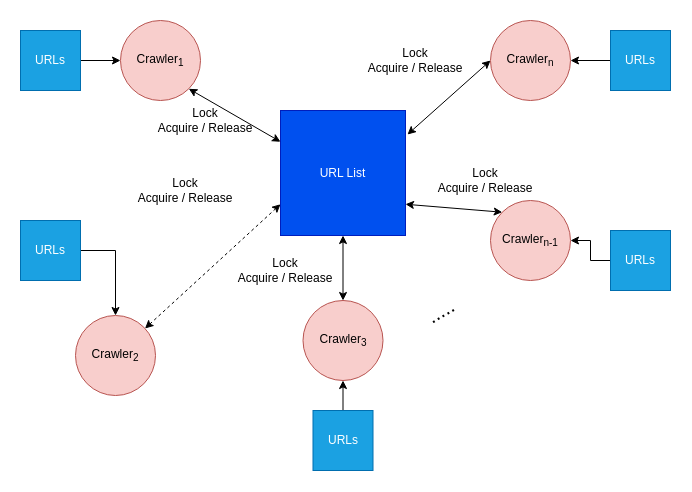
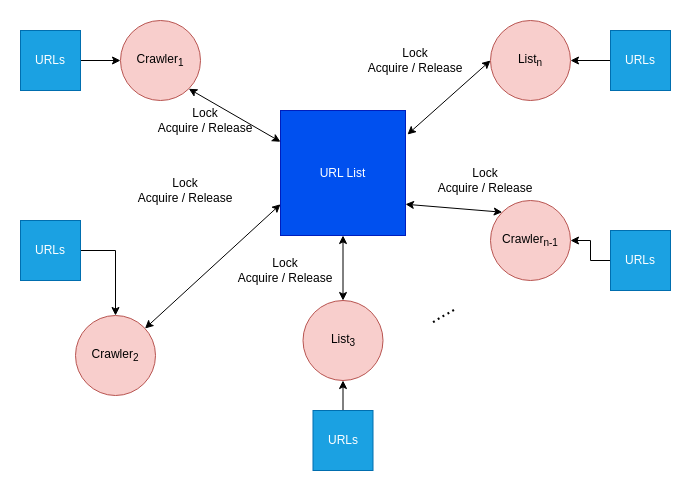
  <mxCell id="0" />
  <mxCell id="1" parent="0" />
  <mxCell id="2" value="URL List" style="whiteSpace=wrap;html=1;aspect=fixed;fillColor=#0050ef;strokeColor=#001DBC;fontColor=#ffffff;" vertex="1" parent="1"><mxGeometry x="280" y="110" width="125" height="125" as="geometry" /></mxCell>
  <mxCell id="3" value="Crawler&lt;sub&gt;2&lt;/sub&gt;" style="ellipse;whiteSpace=wrap;html=1;aspect=fixed;fillColor=#f8cecc;strokeColor=#b85450;" vertex="1" parent="1"><mxGeometry x="75" y="315" width="80" height="80" as="geometry" /></mxCell>
- <mxCell id="4" value="Crawler&lt;sub&gt;3&lt;/sub&gt;" style="ellipse;whiteSpace=wrap;html=1;aspect=fixed;fillColor=#f8cecc;strokeColor=#b85450;" vertex="1" parent="1"><mxGeometry x="302.5" y="300" width="80" height="80" as="geometry" /></mxCell>
+ <mxCell id="4" value="List&lt;sub&gt;3&lt;/sub&gt;" style="ellipse;whiteSpace=wrap;html=1;aspect=fixed;fillColor=#f8cecc;strokeColor=#b85450;" vertex="1" parent="1"><mxGeometry x="302.5" y="300" width="80" height="80" as="geometry" /></mxCell>
  <mxCell id="5" value="Crawler&lt;sub&gt;n-1&lt;/sub&gt;" style="ellipse;whiteSpace=wrap;html=1;aspect=fixed;fillColor=#f8cecc;strokeColor=#b85450;" vertex="1" parent="1"><mxGeometry x="490" y="200" width="80" height="80" as="geometry" /></mxCell>
- <mxCell id="6" value="Crawler&lt;sub&gt;n&lt;/sub&gt;" style="ellipse;whiteSpace=wrap;html=1;aspect=fixed;fillColor=#f8cecc;strokeColor=#b85450;" vertex="1" parent="1"><mxGeometry x="490" y="20" width="80" height="80" as="geometry" /></mxCell>
+ <mxCell id="6" value="List&lt;sub&gt;n&lt;/sub&gt;" style="ellipse;whiteSpace=wrap;html=1;aspect=fixed;fillColor=#f8cecc;strokeColor=#b85450;" vertex="1" parent="1"><mxGeometry x="490" y="20" width="80" height="80" as="geometry" /></mxCell>
  <mxCell id="7" value="Crawler&lt;sub&gt;1&lt;/sub&gt;" style="ellipse;whiteSpace=wrap;html=1;aspect=fixed;fillColor=#f8cecc;strokeColor=#b85450;" vertex="1" parent="1"><mxGeometry x="120" y="20" width="80" height="80" as="geometry" /></mxCell>
  <mxCell id="8" value="&lt;font style=&quot;font-size: 20px&quot;&gt;.....&lt;/font&gt;" style="text;html=1;strokeColor=none;fillColor=none;align=center;verticalAlign=middle;whiteSpace=wrap;rounded=0;rotation=-30;" vertex="1" parent="1"><mxGeometry x="420" y="300" width="40" height="20" as="geometry" /></mxCell>
  <mxCell id="9" value="" style="endArrow=classic;startArrow=classic;html=1;entryX=1;entryY=1;entryDx=0;entryDy=0;exitX=0;exitY=0.25;exitDx=0;exitDy=0;" edge="1" parent="1" source="2" target="7"><mxGeometry width="50" height="50" relative="1" as="geometry"><mxPoint x="320" y="160" as="sourcePoint" /><mxPoint x="370" y="110" as="targetPoint" /></mxGeometry></mxCell>
  <mxCell id="10" style="edgeStyle=orthogonalEdgeStyle;rounded=0;orthogonalLoop=1;jettySize=auto;html=1;exitX=1;exitY=0.5;exitDx=0;exitDy=0;entryX=0;entryY=0.5;entryDx=0;entryDy=0;" edge="1" parent="1" source="11" target="7"><mxGeometry relative="1" as="geometry" /></mxCell>
  <mxCell id="11" value="URLs" style="whiteSpace=wrap;html=1;aspect=fixed;fillColor=#1ba1e2;strokeColor=#006EAF;fontColor=#ffffff;" vertex="1" parent="1"><mxGeometry x="20" y="30" width="60" height="60" as="geometry" /></mxCell>
  <mxCell id="12" style="edgeStyle=orthogonalEdgeStyle;rounded=0;orthogonalLoop=1;jettySize=auto;html=1;exitX=1;exitY=0.5;exitDx=0;exitDy=0;" edge="1" parent="1" source="13" target="3"><mxGeometry relative="1" as="geometry" /></mxCell>
  <mxCell id="13" value="URLs" style="whiteSpace=wrap;html=1;aspect=fixed;fillColor=#1ba1e2;strokeColor=#006EAF;fontColor=#ffffff;" vertex="1" parent="1"><mxGeometry x="20" y="220" width="60" height="60" as="geometry" /></mxCell>
  <mxCell id="14" style="edgeStyle=orthogonalEdgeStyle;rounded=0;orthogonalLoop=1;jettySize=auto;html=1;exitX=0.5;exitY=0;exitDx=0;exitDy=0;entryX=0.5;entryY=1;entryDx=0;entryDy=0;" edge="1" parent="1" source="15" target="4"><mxGeometry relative="1" as="geometry" /></mxCell>
  <mxCell id="15" value="URLs" style="whiteSpace=wrap;html=1;aspect=fixed;fillColor=#1ba1e2;strokeColor=#006EAF;fontColor=#ffffff;" vertex="1" parent="1"><mxGeometry x="312.5" y="410" width="60" height="60" as="geometry" /></mxCell>
  <mxCell id="16" style="edgeStyle=orthogonalEdgeStyle;rounded=0;orthogonalLoop=1;jettySize=auto;html=1;exitX=0;exitY=0.5;exitDx=0;exitDy=0;" edge="1" parent="1" source="17" target="5"><mxGeometry relative="1" as="geometry" /></mxCell>
  <mxCell id="17" value="URLs" style="whiteSpace=wrap;html=1;aspect=fixed;fillColor=#1ba1e2;strokeColor=#006EAF;fontColor=#ffffff;" vertex="1" parent="1"><mxGeometry x="610" y="230" width="60" height="60" as="geometry" /></mxCell>
  <mxCell id="18" style="edgeStyle=orthogonalEdgeStyle;rounded=0;orthogonalLoop=1;jettySize=auto;html=1;exitX=0;exitY=0.5;exitDx=0;exitDy=0;" edge="1" parent="1" source="19" target="6"><mxGeometry relative="1" as="geometry" /></mxCell>
  <mxCell id="19" value="URLs" style="whiteSpace=wrap;html=1;aspect=fixed;fillColor=#1ba1e2;strokeColor=#006EAF;fontColor=#ffffff;" vertex="1" parent="1"><mxGeometry x="610" y="30" width="60" height="60" as="geometry" /></mxCell>
- <mxCell id="20" value="" style="endArrow=classic;startArrow=classic;html=1;exitX=0;exitY=0.75;exitDx=0;exitDy=0;dashed=1;" edge="1" parent="1" source="2" target="3"><mxGeometry width="50" height="50" relative="1" as="geometry"><mxPoint x="320" y="210" as="sourcePoint" /><mxPoint x="370" y="160" as="targetPoint" /></mxGeometry></mxCell>
+ <mxCell id="20" value="" style="endArrow=classic;startArrow=classic;html=1;exitX=0;exitY=0.75;exitDx=0;exitDy=0;" edge="1" parent="1" source="2" target="3"><mxGeometry width="50" height="50" relative="1" as="geometry"><mxPoint x="320" y="210" as="sourcePoint" /><mxPoint x="370" y="160" as="targetPoint" /></mxGeometry></mxCell>
  <mxCell id="21" value="" style="endArrow=classic;startArrow=classic;html=1;exitX=0.5;exitY=1;exitDx=0;exitDy=0;entryX=0.5;entryY=0;entryDx=0;entryDy=0;" edge="1" parent="1" source="2" target="4"><mxGeometry width="50" height="50" relative="1" as="geometry"><mxPoint x="280" y="183.75" as="sourcePoint" /><mxPoint x="195.049" y="230.723" as="targetPoint" /></mxGeometry></mxCell>
  <mxCell id="22" value="" style="endArrow=classic;startArrow=classic;html=1;exitX=0;exitY=0;exitDx=0;exitDy=0;entryX=1;entryY=0.75;entryDx=0;entryDy=0;" edge="1" parent="1" source="5" target="2"><mxGeometry width="50" height="50" relative="1" as="geometry"><mxPoint x="290" y="193.75" as="sourcePoint" /><mxPoint x="205.049" y="240.723" as="targetPoint" /></mxGeometry></mxCell>
  <mxCell id="23" value="" style="endArrow=classic;startArrow=classic;html=1;exitX=0;exitY=0.5;exitDx=0;exitDy=0;entryX=1.016;entryY=0.192;entryDx=0;entryDy=0;entryPerimeter=0;" edge="1" parent="1" source="6" target="2"><mxGeometry width="50" height="50" relative="1" as="geometry"><mxPoint x="300" y="203.75" as="sourcePoint" /><mxPoint x="215.049" y="250.723" as="targetPoint" /></mxGeometry></mxCell>
  <mxCell id="24" value="&lt;div&gt;Lock &lt;br&gt;&lt;/div&gt;&lt;div&gt;Acquire / Release&lt;/div&gt;" style="text;html=1;strokeColor=none;fillColor=none;align=center;verticalAlign=middle;whiteSpace=wrap;rounded=0;" vertex="1" parent="1"><mxGeometry x="140" y="110" width="130" height="20" as="geometry" /></mxCell>
  <mxCell id="25" value="&lt;div&gt;Lock &lt;br&gt;&lt;/div&gt;&lt;div&gt;Acquire / Release&lt;/div&gt;" style="text;html=1;strokeColor=none;fillColor=none;align=center;verticalAlign=middle;whiteSpace=wrap;rounded=0;" vertex="1" parent="1"><mxGeometry x="120" y="180" width="130" height="20" as="geometry" /></mxCell>
  <mxCell id="26" value="&lt;div&gt;Lock &lt;br&gt;&lt;/div&gt;&lt;div&gt;Acquire / Release&lt;/div&gt;" style="text;html=1;strokeColor=none;fillColor=none;align=center;verticalAlign=middle;whiteSpace=wrap;rounded=0;" vertex="1" parent="1"><mxGeometry x="220" y="260" width="130" height="20" as="geometry" /></mxCell>
  <mxCell id="27" value="&lt;div&gt;Lock &lt;br&gt;&lt;/div&gt;&lt;div&gt;Acquire / Release&lt;/div&gt;" style="text;html=1;strokeColor=none;fillColor=none;align=center;verticalAlign=middle;whiteSpace=wrap;rounded=0;" vertex="1" parent="1"><mxGeometry x="420" y="170" width="130" height="20" as="geometry" /></mxCell>
  <mxCell id="28" value="&lt;div&gt;Lock &lt;br&gt;&lt;/div&gt;&lt;div&gt;Acquire / Release&lt;/div&gt;" style="text;html=1;strokeColor=none;fillColor=none;align=center;verticalAlign=middle;whiteSpace=wrap;rounded=0;" vertex="1" parent="1"><mxGeometry x="350" y="50" width="130" height="20" as="geometry" /></mxCell>
